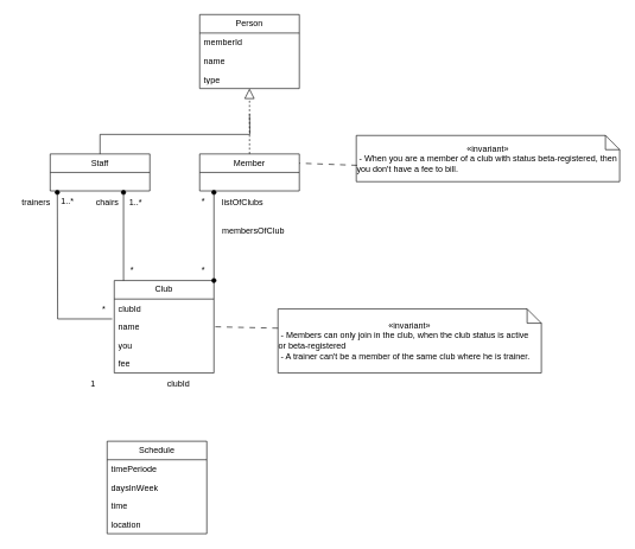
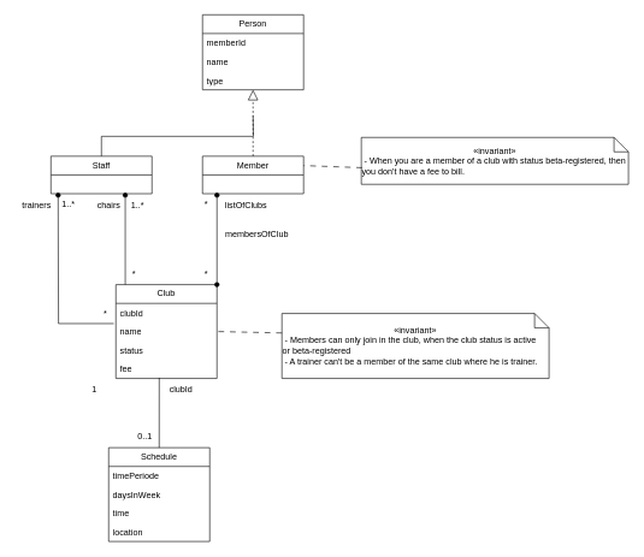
  <mxCell id="0" />
  <mxCell id="1" parent="0" />
  <mxCell id="2" value="" style="edgeStyle=orthogonalEdgeStyle;rounded=0;orthogonalLoop=1;jettySize=auto;html=1;endArrow=block;endFill=0;endSize=12;exitX=0.5;exitY=0;exitDx=0;exitDy=0;dashed=1;" edge="1" parent="1" source="3" target="35"><mxGeometry relative="1" as="geometry" /></mxCell>
  <mxCell id="3" value="Member" style="swimlane;fontStyle=0;childLayout=stackLayout;horizontal=1;startSize=26;fillColor=none;horizontalStack=0;resizeParent=1;resizeParentMax=0;resizeLast=0;collapsible=1;marginBottom=0;whiteSpace=wrap;html=1;" parent="1" vertex="1"><mxGeometry x="280" y="216" width="140" height="52" as="geometry" /></mxCell>
  <mxCell id="4" value="Club" style="swimlane;fontStyle=0;childLayout=stackLayout;horizontal=1;startSize=26;fillColor=none;horizontalStack=0;resizeParent=1;resizeParentMax=0;resizeLast=0;collapsible=1;marginBottom=0;whiteSpace=wrap;html=1;" parent="1" vertex="1"><mxGeometry x="160" y="394" width="140" height="130" as="geometry" /></mxCell>
  <mxCell id="5" value="clubId" style="text;strokeColor=none;fillColor=none;align=left;verticalAlign=top;spacingLeft=4;spacingRight=4;overflow=hidden;rotatable=0;points=[[0,0.5],[1,0.5]];portConstraint=eastwest;whiteSpace=wrap;html=1;" parent="4" vertex="1"><mxGeometry y="26" width="140" height="26" as="geometry" /></mxCell>
  <mxCell id="6" value="name" style="text;strokeColor=none;fillColor=none;align=left;verticalAlign=top;spacingLeft=4;spacingRight=4;overflow=hidden;rotatable=0;points=[[0,0.5],[1,0.5]];portConstraint=eastwest;whiteSpace=wrap;html=1;" parent="4" vertex="1"><mxGeometry y="52" width="140" height="26" as="geometry" /></mxCell>
- <mxCell id="7" value="you" style="text;strokeColor=none;fillColor=none;align=left;verticalAlign=top;spacingLeft=4;spacingRight=4;overflow=hidden;rotatable=0;points=[[0,0.5],[1,0.5]];portConstraint=eastwest;whiteSpace=wrap;html=1;" parent="4" vertex="1"><mxGeometry y="78" width="140" height="26" as="geometry" /></mxCell>
+ <mxCell id="7" value="status" style="text;strokeColor=none;fillColor=none;align=left;verticalAlign=top;spacingLeft=4;spacingRight=4;overflow=hidden;rotatable=0;points=[[0,0.5],[1,0.5]];portConstraint=eastwest;whiteSpace=wrap;html=1;" parent="4" vertex="1"><mxGeometry y="78" width="140" height="26" as="geometry" /></mxCell>
  <mxCell id="8" value="fee" style="text;strokeColor=none;fillColor=none;align=left;verticalAlign=top;spacingLeft=4;spacingRight=4;overflow=hidden;rotatable=0;points=[[0,0.5],[1,0.5]];portConstraint=eastwest;whiteSpace=wrap;html=1;" parent="4" vertex="1"><mxGeometry y="104" width="140" height="26" as="geometry" /></mxCell>
  <mxCell id="9" value="Schedule" style="swimlane;fontStyle=0;childLayout=stackLayout;horizontal=1;startSize=26;fillColor=none;horizontalStack=0;resizeParent=1;resizeParentMax=0;resizeLast=0;collapsible=1;marginBottom=0;whiteSpace=wrap;html=1;" parent="1" vertex="1"><mxGeometry x="150" y="620" width="140" height="130" as="geometry" /></mxCell>
  <mxCell id="10" value="timePeriode" style="text;strokeColor=none;fillColor=none;align=left;verticalAlign=top;spacingLeft=4;spacingRight=4;overflow=hidden;rotatable=0;points=[[0,0.5],[1,0.5]];portConstraint=eastwest;whiteSpace=wrap;html=1;" parent="9" vertex="1"><mxGeometry y="26" width="140" height="26" as="geometry" /></mxCell>
  <mxCell id="11" value="daysInWeek" style="text;strokeColor=none;fillColor=none;align=left;verticalAlign=top;spacingLeft=4;spacingRight=4;overflow=hidden;rotatable=0;points=[[0,0.5],[1,0.5]];portConstraint=eastwest;whiteSpace=wrap;html=1;" parent="9" vertex="1"><mxGeometry y="52" width="140" height="26" as="geometry" /></mxCell>
  <mxCell id="12" value="time" style="text;strokeColor=none;fillColor=none;align=left;verticalAlign=top;spacingLeft=4;spacingRight=4;overflow=hidden;rotatable=0;points=[[0,0.5],[1,0.5]];portConstraint=eastwest;whiteSpace=wrap;html=1;" parent="9" vertex="1"><mxGeometry y="78" width="140" height="26" as="geometry" /></mxCell>
  <mxCell id="13" value="location" style="text;strokeColor=none;fillColor=none;align=left;verticalAlign=top;spacingLeft=4;spacingRight=4;overflow=hidden;rotatable=0;points=[[0,0.5],[1,0.5]];portConstraint=eastwest;whiteSpace=wrap;html=1;" parent="9" vertex="1"><mxGeometry y="104" width="140" height="26" as="geometry" /></mxCell>
  <mxCell id="14" value="" style="endArrow=none;html=1;rounded=0;entryX=0.093;entryY=0;entryDx=0;entryDy=0;endFill=0;startArrow=oval;startFill=1;entryPerimeter=0;" parent="1" target="4" edge="1"><mxGeometry relative="1" as="geometry"><mxPoint x="173" y="270" as="sourcePoint" /><mxPoint x="687.06" y="278.94" as="targetPoint" /></mxGeometry></mxCell>
  <mxCell id="15" value="listOfClubs" style="text;html=1;align=center;verticalAlign=middle;resizable=0;points=[];autosize=1;strokeColor=none;fillColor=none;" parent="1" vertex="1"><mxGeometry x="300" y="270" width="80" height="30" as="geometry" /></mxCell>
  <mxCell id="16" value="*" style="text;html=1;align=center;verticalAlign=middle;resizable=0;points=[];autosize=1;strokeColor=none;fillColor=none;" parent="1" vertex="1"><mxGeometry x="270" y="268" width="30" height="30" as="geometry" /></mxCell>
  <mxCell id="17" value="*" style="text;html=1;align=center;verticalAlign=middle;resizable=0;points=[];autosize=1;strokeColor=none;fillColor=none;" parent="1" vertex="1"><mxGeometry x="270" y="364" width="30" height="30" as="geometry" /></mxCell>
  <mxCell id="18" value="" style="endArrow=oval;html=1;rounded=0;entryX=1;entryY=0;entryDx=0;entryDy=0;startArrow=oval;startFill=1;endFill=1;" parent="1" target="4" edge="1"><mxGeometry relative="1" as="geometry"><mxPoint x="300" y="270" as="sourcePoint" /><mxPoint x="688.04" y="392.99" as="targetPoint" /></mxGeometry></mxCell>
  <mxCell id="19" value="trainers" style="text;html=1;align=center;verticalAlign=middle;resizable=0;points=[];autosize=1;strokeColor=none;fillColor=none;" parent="1" vertex="1"><mxGeometry x="20" y="270" width="60" height="30" as="geometry" /></mxCell>
  <mxCell id="20" value="1..*" style="text;html=1;align=center;verticalAlign=middle;resizable=0;points=[];autosize=1;strokeColor=none;fillColor=none;" parent="1" vertex="1"><mxGeometry x="170" y="270" width="40" height="30" as="geometry" /></mxCell>
  <mxCell id="21" value="*" style="text;html=1;align=center;verticalAlign=middle;resizable=0;points=[];autosize=1;strokeColor=none;fillColor=none;" parent="1" vertex="1"><mxGeometry x="170" y="364" width="30" height="30" as="geometry" /></mxCell>
  <mxCell id="22" value="membersOfClub" style="text;html=1;align=center;verticalAlign=middle;resizable=0;points=[];autosize=1;strokeColor=none;fillColor=none;" parent="1" vertex="1"><mxGeometry x="300" y="309" width="110" height="30" as="geometry" /></mxCell>
+ <mxCell id="23" style="rounded=0;orthogonalLoop=1;jettySize=auto;html=1;exitX=0.5;exitY=0;exitDx=0;exitDy=0;endArrow=none;endFill=0;entryX=0.429;entryY=0.962;entryDx=0;entryDy=0;entryPerimeter=0;" parent="1" source="9" target="8" edge="1"><mxGeometry relative="1" as="geometry"><mxPoint x="220" y="530" as="targetPoint" /></mxGeometry></mxCell>
+ <mxCell id="24" value="0..1" style="text;html=1;align=center;verticalAlign=middle;resizable=0;points=[];autosize=1;strokeColor=none;fillColor=none;" parent="1" vertex="1"><mxGeometry y="590" width="40" height="30" as="geometry" x="180" /></mxCell>
  <mxCell id="25" value="1" style="text;html=1;align=center;verticalAlign=middle;resizable=0;points=[];autosize=1;strokeColor=none;fillColor=none;" parent="1" vertex="1"><mxGeometry x="115" y="524" width="30" height="30" as="geometry" /></mxCell>
  <mxCell id="26" value="clubId" style="text;html=1;align=center;verticalAlign=middle;resizable=0;points=[];autosize=1;strokeColor=none;fillColor=none;" parent="1" vertex="1"><mxGeometry x="220" y="524" width="60" height="30" as="geometry" /></mxCell>
  <mxCell id="27" value="&lt;div style=&quot;&quot;&gt;&lt;span style=&quot;background-color: initial;&quot;&gt;«invariant»&lt;/span&gt;&lt;/div&gt;&lt;div style=&quot;text-align: left;&quot;&gt;&lt;span style=&quot;background-color: initial;&quot;&gt;&amp;nbsp;- Members can only join in the club, when the club status is active&amp;nbsp; &amp;nbsp; or beta-registered&lt;/span&gt;&lt;/div&gt;&lt;div style=&quot;text-align: left;&quot;&gt;&amp;nbsp;- A trainer can't be a member of the same club where he is trainer.&lt;/div&gt;" style="shape=note;size=20;whiteSpace=wrap;html=1;" parent="1" vertex="1"><mxGeometry x="390" y="434" width="370" height="90" as="geometry" /></mxCell>
  <mxCell id="28" style="rounded=0;orthogonalLoop=1;jettySize=auto;html=1;exitX=0;exitY=0.3;exitDx=0;exitDy=0;endArrow=none;endFill=0;exitPerimeter=0;entryX=1;entryY=0.5;entryDx=0;entryDy=0;dashed=1;dashPattern=8 8;" parent="1" source="27" target="6" edge="1"><mxGeometry relative="1" as="geometry"><mxPoint x="660" y="505" as="sourcePoint" /><mxPoint x="830" y="430" as="targetPoint" /></mxGeometry></mxCell>
  <mxCell id="29" value="&lt;div style=&quot;&quot;&gt;&lt;span style=&quot;background-color: initial;&quot;&gt;«invariant»&lt;/span&gt;&lt;/div&gt;&lt;div style=&quot;text-align: left;&quot;&gt;&lt;span style=&quot;background-color: initial;&quot;&gt;&amp;nbsp;-&amp;nbsp;&lt;/span&gt;&lt;span style=&quot;background-color: initial;&quot;&gt;When you are a member of a club with status beta-registered, then you don't have a fee to bill.&lt;/span&gt;&lt;/div&gt;" style="shape=note;size=20;whiteSpace=wrap;html=1;" parent="1" vertex="1"><mxGeometry x="500" y="190" width="370" height="65" as="geometry" /></mxCell>
  <mxCell id="30" style="rounded=0;orthogonalLoop=1;jettySize=auto;html=1;exitX=0.003;exitY=0.646;exitDx=0;exitDy=0;endArrow=none;endFill=0;exitPerimeter=0;entryX=1;entryY=0.25;entryDx=0;entryDy=0;dashed=1;dashPattern=8 8;" parent="1" source="29" target="3" edge="1"><mxGeometry relative="1" as="geometry"><mxPoint x="198" y="638" as="sourcePoint" /><mxPoint x="344.96" y="270.002" as="targetPoint" /></mxGeometry></mxCell>
  <mxCell id="31" value="" style="endArrow=none;html=1;entryX=-0.021;entryY=0.077;entryDx=0;entryDy=0;startArrow=oval;startFill=1;entryPerimeter=0;jumpStyle=none;rounded=0;edgeStyle=orthogonalEdgeStyle;" parent="1" target="6" edge="1"><mxGeometry relative="1" as="geometry"><mxPoint x="80" y="270" as="sourcePoint" /><mxPoint x="670" y="430" as="targetPoint" /></mxGeometry></mxCell>
  <mxCell id="32" value="chairs" style="text;html=1;align=center;verticalAlign=middle;resizable=0;points=[];autosize=1;strokeColor=none;fillColor=none;" parent="1" vertex="1"><mxGeometry x="120" y="270" width="60" height="30" as="geometry" /></mxCell>
  <mxCell id="33" value="1..*" style="text;html=1;align=center;verticalAlign=middle;resizable=0;points=[];autosize=1;strokeColor=none;fillColor=none;" parent="1" vertex="1"><mxGeometry x="74" y="268" width="40" height="30" as="geometry" /></mxCell>
  <mxCell id="34" value="*" style="text;html=1;align=center;verticalAlign=middle;resizable=0;points=[];autosize=1;strokeColor=none;fillColor=none;" parent="1" vertex="1"><mxGeometry x="130" y="420" width="30" height="30" as="geometry" /></mxCell>
  <mxCell id="35" value="Person" style="swimlane;fontStyle=0;childLayout=stackLayout;horizontal=1;startSize=26;fillColor=none;horizontalStack=0;resizeParent=1;resizeParentMax=0;resizeLast=0;collapsible=1;marginBottom=0;whiteSpace=wrap;html=1;" vertex="1" parent="1"><mxGeometry x="280" y="20" width="140" height="104" as="geometry" /></mxCell>
  <mxCell id="36" value="memberId" style="text;strokeColor=none;fillColor=none;align=left;verticalAlign=top;spacingLeft=4;spacingRight=4;overflow=hidden;rotatable=0;points=[[0,0.5],[1,0.5]];portConstraint=eastwest;whiteSpace=wrap;html=1;" vertex="1" parent="35"><mxGeometry y="26" width="140" height="26" as="geometry" /></mxCell>
  <mxCell id="37" value="name" style="text;strokeColor=none;fillColor=none;align=left;verticalAlign=top;spacingLeft=4;spacingRight=4;overflow=hidden;rotatable=0;points=[[0,0.5],[1,0.5]];portConstraint=eastwest;whiteSpace=wrap;html=1;" vertex="1" parent="35"><mxGeometry y="52" width="140" height="26" as="geometry" /></mxCell>
  <mxCell id="38" value="type" style="text;strokeColor=none;fillColor=none;align=left;verticalAlign=top;spacingLeft=4;spacingRight=4;overflow=hidden;rotatable=0;points=[[0,0.5],[1,0.5]];portConstraint=eastwest;whiteSpace=wrap;html=1;" vertex="1" parent="35"><mxGeometry y="78" width="140" height="26" as="geometry" /></mxCell>
  <mxCell id="39" style="edgeStyle=orthogonalEdgeStyle;rounded=0;orthogonalLoop=1;jettySize=auto;html=1;exitX=0.5;exitY=0;exitDx=0;exitDy=0;endArrow=none;endFill=0;" edge="1" parent="1" source="40"><mxGeometry relative="1" as="geometry"><mxPoint x="350" y="160" as="targetPoint" /></mxGeometry></mxCell>
  <mxCell id="40" value="Staff" style="swimlane;fontStyle=0;childLayout=stackLayout;horizontal=1;startSize=26;fillColor=none;horizontalStack=0;resizeParent=1;resizeParentMax=0;resizeLast=0;collapsible=1;marginBottom=0;whiteSpace=wrap;html=1;" vertex="1" parent="1"><mxGeometry x="70" y="216" width="140" height="52" as="geometry" /></mxCell>
